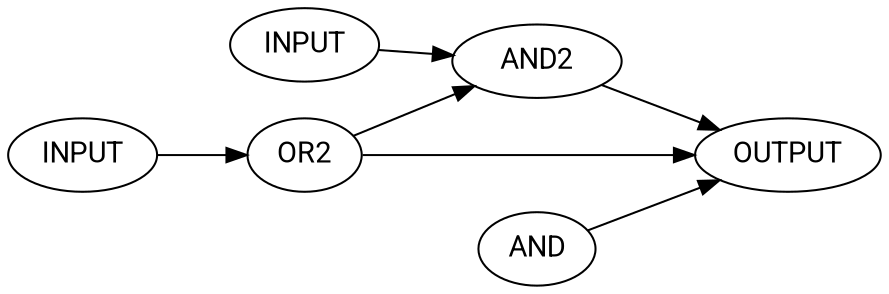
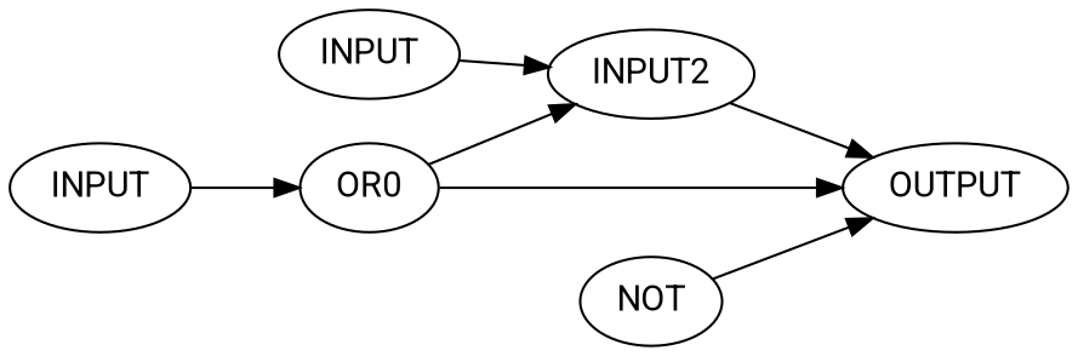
  digraph {
    fontname=Roboto
    rankdir=LR
    node [fontname=Roboto]
    edge [fontname=Roboto]
    n1 [label=INPUT]
-   n2 [label=AND2]
+   n2 [label=INPUT2]
    n3 [label=OUTPUT]
    n4 [label=INPUT]
-   n5 [label=OR2]
-   n6 [label=AND]
+   n5 [label=OR0]
+   n6 [label=NOT]
    n1 -> n2
    n2 -> n3
    n4 -> n5
    n5 -> n2
    n5 -> n3
    n6 -> n3
  }
